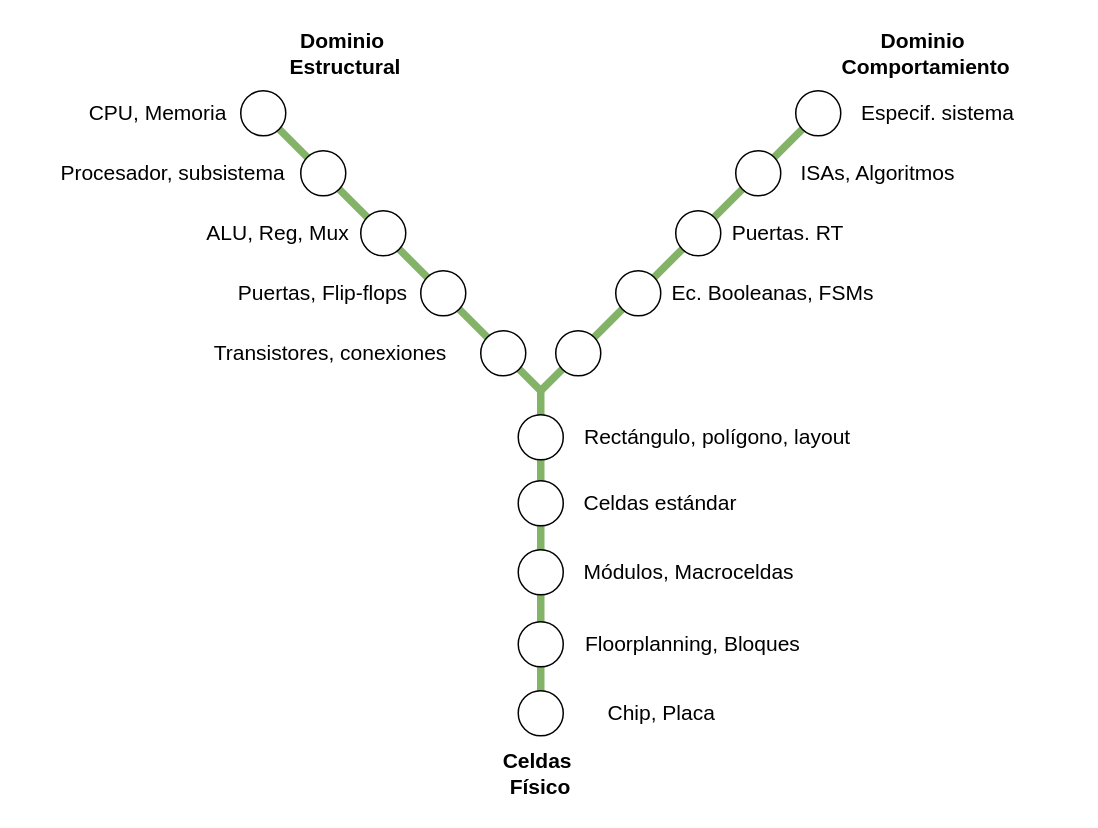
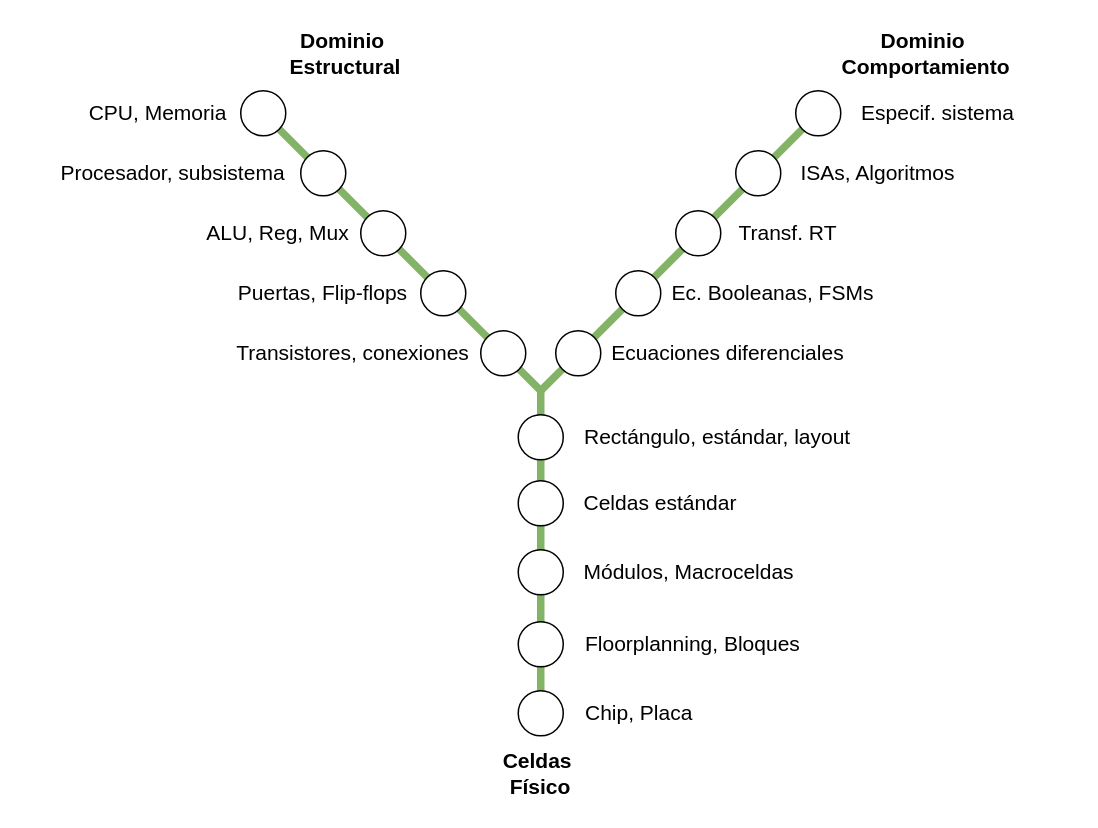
  <mxCell id="0" />
  <mxCell id="1" parent="0" />
  <mxCell id="2" value="" style="endArrow=none;html=1;fontSize=14;startSize=14;endSize=14;sourcePerimeterSpacing=8;targetPerimeterSpacing=8;strokeWidth=5;exitX=0.5;exitY=1;exitDx=0;exitDy=0;fillColor=#d5e8d4;strokeColor=#82b366;" edge="1" parent="1" source="9"><mxGeometry width="50" height="50" relative="1" as="geometry"><mxPoint x="450" y="330" as="sourcePoint" /><mxPoint x="360" y="260" as="targetPoint" /></mxGeometry></mxCell>
  <mxCell id="3" value="Dominio&amp;nbsp;&lt;br style=&quot;font-size: 14px;&quot;&gt;Estructural" style="text;html=1;strokeColor=none;fillColor=none;align=center;verticalAlign=middle;whiteSpace=wrap;rounded=0;hachureGap=4;pointerEvents=0;fontSize=14;fontStyle=1" vertex="1" parent="1"><mxGeometry x="185" y="20" width="90" height="30" as="geometry" /></mxCell>
  <mxCell id="4" value="Dominio&amp;nbsp;&lt;br style=&quot;font-size: 14px&quot;&gt;Comportamiento" style="text;html=1;strokeColor=none;fillColor=none;align=center;verticalAlign=middle;whiteSpace=wrap;rounded=0;hachureGap=4;pointerEvents=0;fontSize=14;fontStyle=1" vertex="1" parent="1"><mxGeometry x="557" y="20" width="120" height="30" as="geometry" /></mxCell>
  <mxCell id="5" value="" style="ellipse;whiteSpace=wrap;html=1;aspect=fixed;hachureGap=4;pointerEvents=0;" vertex="1" parent="1"><mxGeometry x="345" y="276" width="30" height="30" as="geometry" /></mxCell>
  <mxCell id="6" value="" style="ellipse;whiteSpace=wrap;html=1;aspect=fixed;hachureGap=4;pointerEvents=0;" vertex="1" parent="1"><mxGeometry x="345" y="320" width="30" height="30" as="geometry" /></mxCell>
  <mxCell id="7" value="" style="ellipse;whiteSpace=wrap;html=1;aspect=fixed;hachureGap=4;pointerEvents=0;" vertex="1" parent="1"><mxGeometry x="345" y="366" width="30" height="30" as="geometry" /></mxCell>
  <mxCell id="8" value="" style="ellipse;whiteSpace=wrap;html=1;aspect=fixed;hachureGap=4;pointerEvents=0;" vertex="1" parent="1"><mxGeometry x="345" y="414" width="30" height="30" as="geometry" /></mxCell>
  <mxCell id="9" value="" style="ellipse;whiteSpace=wrap;html=1;aspect=fixed;hachureGap=4;pointerEvents=0;" vertex="1" parent="1"><mxGeometry x="345" y="460" width="30" height="30" as="geometry" /></mxCell>
  <mxCell id="10" value="" style="endArrow=none;html=1;fontSize=14;startSize=14;endSize=14;sourcePerimeterSpacing=8;targetPerimeterSpacing=8;strokeWidth=5;fillColor=#d5e8d4;strokeColor=#82b366;" edge="1" parent="1"><mxGeometry width="50" height="50" relative="1" as="geometry"><mxPoint x="360" y="260" as="sourcePoint" /><mxPoint x="550" y="70" as="targetPoint" /></mxGeometry></mxCell>
  <mxCell id="11" value="" style="ellipse;whiteSpace=wrap;html=1;aspect=fixed;hachureGap=4;pointerEvents=0;" vertex="1" parent="1"><mxGeometry x="530" y="60" width="30" height="30" as="geometry" /></mxCell>
  <mxCell id="12" value="" style="ellipse;whiteSpace=wrap;html=1;aspect=fixed;hachureGap=4;pointerEvents=0;" vertex="1" parent="1"><mxGeometry x="490" y="100" width="30" height="30" as="geometry" /></mxCell>
  <mxCell id="13" value="" style="ellipse;whiteSpace=wrap;html=1;aspect=fixed;hachureGap=4;pointerEvents=0;" vertex="1" parent="1"><mxGeometry x="450" y="140" width="30" height="30" as="geometry" /></mxCell>
  <mxCell id="14" value="" style="ellipse;whiteSpace=wrap;html=1;aspect=fixed;hachureGap=4;pointerEvents=0;" vertex="1" parent="1"><mxGeometry x="410" y="180" width="30" height="30" as="geometry" /></mxCell>
  <mxCell id="15" value="" style="ellipse;whiteSpace=wrap;html=1;aspect=fixed;hachureGap=4;pointerEvents=0;" vertex="1" parent="1"><mxGeometry x="370" y="220" width="30" height="30" as="geometry" /></mxCell>
  <mxCell id="16" value="" style="endArrow=none;html=1;fontSize=14;startSize=14;endSize=14;sourcePerimeterSpacing=8;targetPerimeterSpacing=8;strokeWidth=5;fillColor=#d5e8d4;strokeColor=#82b366;exitX=0;exitY=0;exitDx=0;exitDy=0;" edge="1" parent="1" source="17"><mxGeometry width="50" height="50" relative="1" as="geometry"><mxPoint x="160" y="234" as="sourcePoint" /><mxPoint x="360" y="260" as="targetPoint" /></mxGeometry></mxCell>
  <mxCell id="17" value="" style="ellipse;whiteSpace=wrap;html=1;aspect=fixed;hachureGap=4;pointerEvents=0;" vertex="1" parent="1"><mxGeometry x="160" y="60" width="30" height="30" as="geometry" /></mxCell>
  <mxCell id="18" value="" style="ellipse;whiteSpace=wrap;html=1;aspect=fixed;hachureGap=4;pointerEvents=0;" vertex="1" parent="1"><mxGeometry x="200" y="100" width="30" height="30" as="geometry" /></mxCell>
  <mxCell id="19" value="" style="ellipse;whiteSpace=wrap;html=1;aspect=fixed;hachureGap=4;pointerEvents=0;" vertex="1" parent="1"><mxGeometry x="240" y="140" width="30" height="30" as="geometry" /></mxCell>
  <mxCell id="20" value="" style="ellipse;whiteSpace=wrap;html=1;aspect=fixed;hachureGap=4;pointerEvents=0;" vertex="1" parent="1"><mxGeometry x="280" y="180" width="30" height="30" as="geometry" /></mxCell>
  <mxCell id="21" value="" style="ellipse;whiteSpace=wrap;html=1;aspect=fixed;hachureGap=4;pointerEvents=0;" vertex="1" parent="1"><mxGeometry x="320" y="220" width="30" height="30" as="geometry" /></mxCell>
  <mxCell id="22" value="Especif. sistema" style="text;html=1;strokeColor=none;fillColor=none;align=center;verticalAlign=middle;whiteSpace=wrap;rounded=0;hachureGap=4;pointerEvents=0;fontSize=14;" vertex="1" parent="1"><mxGeometry x="540" y="65" width="170" height="20" as="geometry" /></mxCell>
  <mxCell id="23" value="ISAs, Algoritmos" style="text;html=1;strokeColor=none;fillColor=none;align=center;verticalAlign=middle;whiteSpace=wrap;rounded=0;hachureGap=4;pointerEvents=0;fontSize=14;" vertex="1" parent="1"><mxGeometry x="500" y="105" width="170" height="20" as="geometry" /></mxCell>
  <mxCell id="24" value="Ec. Booleanas, FSMs" style="text;html=1;strokeColor=none;fillColor=none;align=center;verticalAlign=middle;whiteSpace=wrap;rounded=0;hachureGap=4;pointerEvents=0;fontSize=14;" vertex="1" parent="1"><mxGeometry x="430" y="185" width="170" height="20" as="geometry" /></mxCell>
- <mxCell id="25" value="Puertas. RT" style="text;html=1;strokeColor=none;fillColor=none;align=center;verticalAlign=middle;whiteSpace=wrap;rounded=0;hachureGap=4;pointerEvents=0;fontSize=14;" vertex="1" parent="1"><mxGeometry x="440" y="145" width="170" height="20" as="geometry" /></mxCell>
+ <mxCell id="25" value="Transf. RT" style="text;html=1;strokeColor=none;fillColor=none;align=center;verticalAlign=middle;whiteSpace=wrap;rounded=0;hachureGap=4;pointerEvents=0;fontSize=14;" vertex="1" parent="1"><mxGeometry x="440" y="145" width="170" height="20" as="geometry" /></mxCell>
  <mxCell id="26" value="Celdas&amp;nbsp;&lt;br style=&quot;font-size: 14px&quot;&gt;Físico" style="text;html=1;strokeColor=none;fillColor=none;align=center;verticalAlign=middle;whiteSpace=wrap;rounded=0;hachureGap=4;pointerEvents=0;fontSize=14;fontStyle=1" vertex="1" parent="1"><mxGeometry x="300" y="500" width="120" height="30" as="geometry" /></mxCell>
+ <mxCell id="27" value="Ecuaciones diferenciales" style="text;html=1;strokeColor=none;fillColor=none;align=center;verticalAlign=middle;whiteSpace=wrap;rounded=0;hachureGap=4;pointerEvents=0;fontSize=14;" vertex="1" parent="1"><mxGeometry x="400" y="225" width="170" height="20" as="geometry" /></mxCell>
  <mxCell id="28" value="CPU, Memoria" style="text;html=1;strokeColor=none;fillColor=none;align=center;verticalAlign=middle;whiteSpace=wrap;rounded=0;hachureGap=4;pointerEvents=0;fontSize=14;" vertex="1" parent="1"><mxGeometry x="20" y="65" width="170" height="20" as="geometry" /></mxCell>
  <mxCell id="29" value="Procesador, subsistema" style="text;html=1;strokeColor=none;fillColor=none;align=center;verticalAlign=middle;whiteSpace=wrap;rounded=0;hachureGap=4;pointerEvents=0;fontSize=14;" vertex="1" parent="1"><mxGeometry x="30" y="105" width="170" height="20" as="geometry" /></mxCell>
  <mxCell id="30" value="ALU, Reg, Mux" style="text;html=1;strokeColor=none;fillColor=none;align=center;verticalAlign=middle;whiteSpace=wrap;rounded=0;hachureGap=4;pointerEvents=0;fontSize=14;" vertex="1" parent="1"><mxGeometry x="120" y="145" width="130" height="20" as="geometry" /></mxCell>
  <mxCell id="31" value="Puertas, Flip-flops" style="text;html=1;strokeColor=none;fillColor=none;align=center;verticalAlign=middle;whiteSpace=wrap;rounded=0;hachureGap=4;pointerEvents=0;fontSize=14;" vertex="1" parent="1"><mxGeometry x="130" y="185" width="170" height="20" as="geometry" /></mxCell>
- <mxCell id="32" value="Transistores, conexiones" style="text;html=1;strokeColor=none;fillColor=none;align=center;verticalAlign=middle;whiteSpace=wrap;rounded=0;hachureGap=4;pointerEvents=0;fontSize=14;" vertex="1" parent="1"><mxGeometry x="135" y="225" width="170" height="20" as="geometry" /></mxCell>
- <mxCell id="33" value="&lt;div&gt;Rectángulo, polígono, layout&amp;nbsp;&lt;/div&gt;" style="text;html=1;strokeColor=none;fillColor=none;align=center;verticalAlign=middle;whiteSpace=wrap;rounded=0;hachureGap=4;pointerEvents=0;fontSize=14;" vertex="1" parent="1"><mxGeometry x="380" y="281" width="200" height="20" as="geometry" /></mxCell>
+ <mxCell id="32" value="Transistores, conexiones" style="text;html=1;strokeColor=none;fillColor=none;align=center;verticalAlign=middle;whiteSpace=wrap;rounded=0;hachureGap=4;pointerEvents=0;fontSize=14;" vertex="1" parent="1"><mxGeometry x="150" y="225" width="170" height="20" as="geometry" /></mxCell>
+ <mxCell id="33" value="&lt;div&gt;Rectángulo, estándar, layout&amp;nbsp;&lt;/div&gt;" style="text;html=1;strokeColor=none;fillColor=none;align=center;verticalAlign=middle;whiteSpace=wrap;rounded=0;hachureGap=4;pointerEvents=0;fontSize=14;" vertex="1" parent="1"><mxGeometry x="380" y="281" width="200" height="20" as="geometry" /></mxCell>
  <mxCell id="34" value="Celdas estándar" style="text;whiteSpace=wrap;html=1;fontSize=14;align=center;" vertex="1" parent="1"><mxGeometry x="375" y="320" width="130" height="30" as="geometry" /></mxCell>
  <mxCell id="35" value="Módulos, Macroceldas" style="text;whiteSpace=wrap;html=1;fontSize=14;" vertex="1" parent="1"><mxGeometry x="387" y="366" width="170" height="30" as="geometry" /></mxCell>
  <mxCell id="36" value="Floorplanning, Bloques" style="text;whiteSpace=wrap;html=1;fontSize=14;" vertex="1" parent="1"><mxGeometry x="388" y="414" width="160" height="30" as="geometry" /></mxCell>
- <mxCell id="37" value="Chip, Placa" style="text;whiteSpace=wrap;html=1;fontSize=14;" vertex="1" parent="1"><mxGeometry x="403" y="460" width="100" height="30" as="geometry" /></mxCell>
+ <mxCell id="37" value="Chip, Placa" style="text;whiteSpace=wrap;html=1;fontSize=14;" vertex="1" parent="1"><mxGeometry x="388" y="460" width="100" height="30" as="geometry" /></mxCell>
